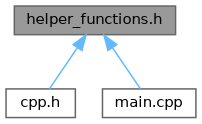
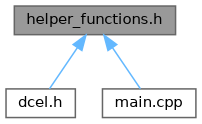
  digraph {
    node [color=grey40 fillcolor=white fontname=Helvetica fontsize=10 shape=box style=filled]
    edge [color=steelblue1 dir=back fontname=Helvetica fontsize=10 labelfontname=Helvetica labelfontsize=10 style=solid]
    n1 [color=gray40 fillcolor=grey60 fontcolor=black height=0.2 label="helper_functions.h" width=0.4]
-   n2 [height=0.2 label="cpp.h" width=0.4]
+   n2 [height=0.2 label="dcel.h" width=0.4]
    n3 [height=0.2 label="main.cpp" width=0.4]
    n1 -> n2
    n1 -> n3
  }
